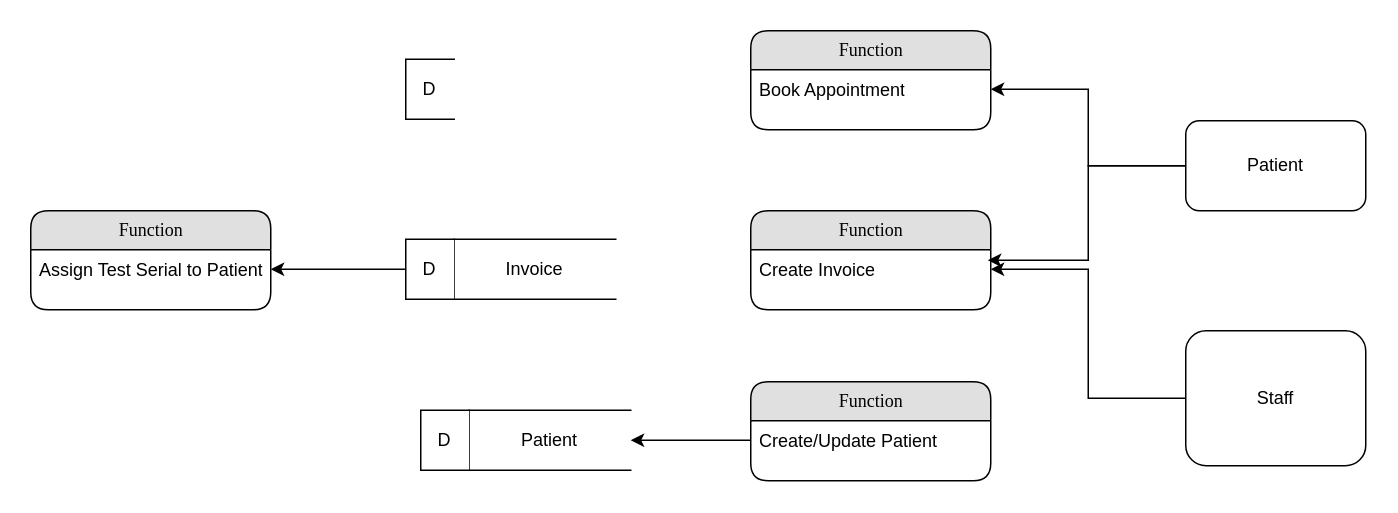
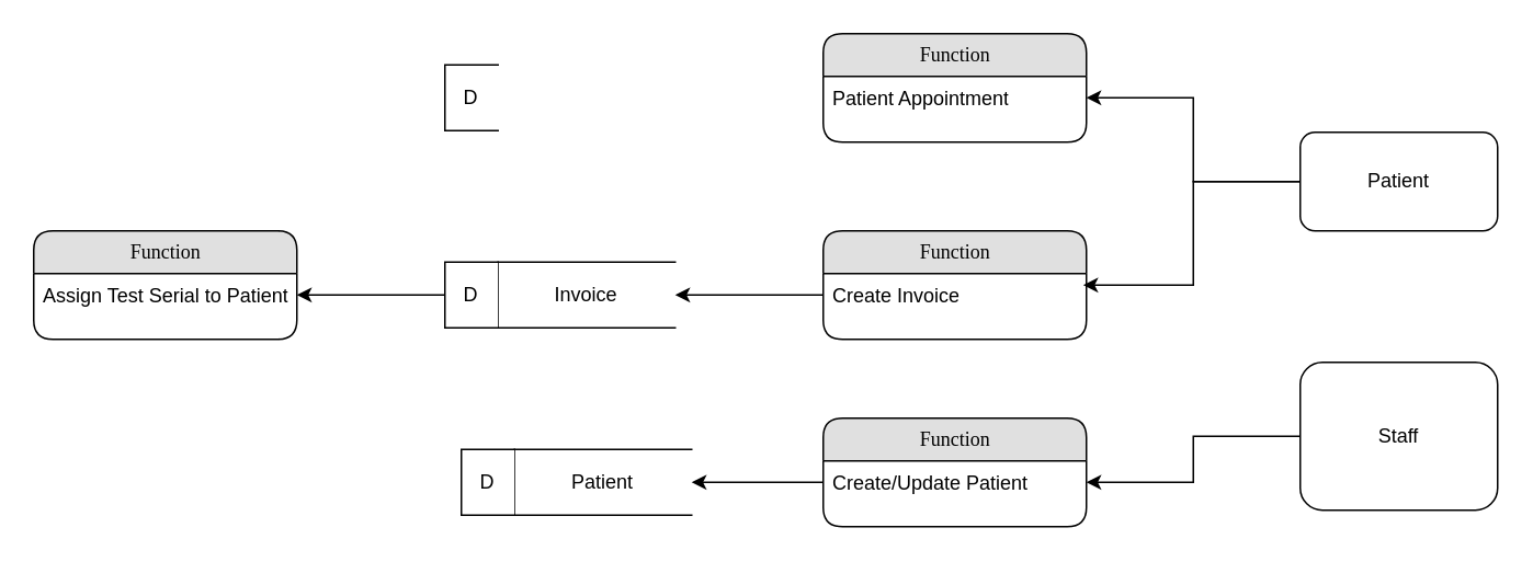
  <mxCell id="0" />
  <mxCell id="1" parent="0" />
  <mxCell id="2" value="Function" style="swimlane;html=1;fontStyle=0;childLayout=stackLayout;horizontal=1;startSize=26;fillColor=#e0e0e0;horizontalStack=0;resizeParent=1;resizeLast=0;collapsible=1;marginBottom=0;swimlaneFillColor=#ffffff;align=center;rounded=1;shadow=0;comic=0;labelBackgroundColor=none;strokeWidth=1;fontFamily=Verdana;fontSize=12" parent="1" vertex="1"><mxGeometry x="500" y="140" width="160" height="66" as="geometry" /></mxCell>
  <mxCell id="3" value="Create Invoice" style="text;html=1;strokeColor=none;fillColor=none;spacingLeft=4;spacingRight=4;whiteSpace=wrap;overflow=hidden;rotatable=0;points=[[0,0.5],[1,0.5]];portConstraint=eastwest;" parent="2" vertex="1"><mxGeometry y="26" width="160" height="26" as="geometry" /></mxCell>
- <mxCell id="5" style="edgeStyle=orthogonalEdgeStyle;rounded=0;orthogonalLoop=1;jettySize=auto;html=1;exitX=0;exitY=0.5;exitDx=0;exitDy=0;" edge="1" parent="1" source="6" target="3"><mxGeometry relative="1" as="geometry" /></mxCell>
+ <mxCell id="4" style="edgeStyle=orthogonalEdgeStyle;rounded=0;orthogonalLoop=1;jettySize=auto;html=1;exitX=0;exitY=0.5;exitDx=0;exitDy=0;" edge="1" parent="1" source="6" target="20"><mxGeometry relative="1" as="geometry" /></mxCell>
  <mxCell id="6" value="Staff" style="rounded=1;whiteSpace=wrap;html=1;" parent="1" vertex="1"><mxGeometry x="790" y="220" width="120" height="90" as="geometry" /></mxCell>
  <mxCell id="7" style="edgeStyle=orthogonalEdgeStyle;rounded=0;orthogonalLoop=1;jettySize=auto;html=1;exitX=0;exitY=0.5;exitDx=0;exitDy=0;entryX=1;entryY=0.5;entryDx=0;entryDy=0;" edge="1" parent="1" source="9" target="11"><mxGeometry relative="1" as="geometry" /></mxCell>
  <mxCell id="8" style="edgeStyle=orthogonalEdgeStyle;rounded=0;orthogonalLoop=1;jettySize=auto;html=1;exitX=0;exitY=0.5;exitDx=0;exitDy=0;entryX=0.988;entryY=0.269;entryDx=0;entryDy=0;entryPerimeter=0;" edge="1" parent="1" source="9" target="3"><mxGeometry relative="1" as="geometry" /></mxCell>
  <mxCell id="9" value="Patient" style="rounded=1;whiteSpace=wrap;html=1;" parent="1" vertex="1"><mxGeometry x="790" y="80" width="120" height="60" as="geometry" /></mxCell>
  <mxCell id="10" value="Function" style="swimlane;html=1;fontStyle=0;childLayout=stackLayout;horizontal=1;startSize=26;fillColor=#e0e0e0;horizontalStack=0;resizeParent=1;resizeLast=0;collapsible=1;marginBottom=0;swimlaneFillColor=#ffffff;align=center;rounded=1;shadow=0;comic=0;labelBackgroundColor=none;strokeWidth=1;fontFamily=Verdana;fontSize=12" parent="1" vertex="1"><mxGeometry x="500" width="160" height="66" as="geometry" y="20" /></mxCell>
- <mxCell id="11" value="Book Appointment" style="text;html=1;strokeColor=none;fillColor=none;spacingLeft=4;spacingRight=4;whiteSpace=wrap;overflow=hidden;rotatable=0;points=[[0,0.5],[1,0.5]];portConstraint=eastwest;" parent="10" vertex="1"><mxGeometry y="26" width="160" height="26" as="geometry" /></mxCell>
+ <mxCell id="11" value="Patient Appointment" style="text;html=1;strokeColor=none;fillColor=none;spacingLeft=4;spacingRight=4;whiteSpace=wrap;overflow=hidden;rotatable=0;points=[[0,0.5],[1,0.5]];portConstraint=eastwest;" parent="10" vertex="1"><mxGeometry y="26" width="160" height="26" as="geometry" /></mxCell>
  <mxCell id="12" value="" style="group" parent="1" vertex="1" connectable="0"><mxGeometry x="270" y="39" width="140" height="40" as="geometry" /></mxCell>
  <mxCell id="13" value="D" style="html=1;dashed=0;whiteSpace=wrap;shape=partialRectangle;right=0;" parent="12" vertex="1"><mxGeometry width="32.308" height="40" as="geometry" /></mxCell>
  <mxCell id="14" value="" style="group" vertex="1" connectable="0" parent="1"><mxGeometry x="270" y="159" width="140" height="40" as="geometry" /></mxCell>
  <mxCell id="15" value="Invoice" style="html=1;dashed=0;whiteSpace=wrap;shape=partialRectangle;right=0;" vertex="1" parent="14"><mxGeometry x="32.308" width="107.692" height="40" as="geometry" /></mxCell>
  <mxCell id="16" value="D" style="html=1;dashed=0;whiteSpace=wrap;shape=partialRectangle;right=0;" vertex="1" parent="14"><mxGeometry width="32.308" height="40" as="geometry" /></mxCell>
  <mxCell id="17" value="Function" style="swimlane;html=1;fontStyle=0;childLayout=stackLayout;horizontal=1;startSize=26;fillColor=#e0e0e0;horizontalStack=0;resizeParent=1;resizeLast=0;collapsible=1;marginBottom=0;swimlaneFillColor=#ffffff;align=center;rounded=1;shadow=0;comic=0;labelBackgroundColor=none;strokeWidth=1;fontFamily=Verdana;fontSize=12" vertex="1" parent="1"><mxGeometry x="20" y="140" width="160" height="66" as="geometry" /></mxCell>
  <mxCell id="18" value="Assign Test Serial to Patient" style="text;html=1;strokeColor=none;fillColor=none;spacingLeft=4;spacingRight=4;whiteSpace=wrap;overflow=hidden;rotatable=0;points=[[0,0.5],[1,0.5]];portConstraint=eastwest;" vertex="1" parent="17"><mxGeometry y="26" width="160" height="26" as="geometry" /></mxCell>
  <mxCell id="19" value="Function" style="swimlane;html=1;fontStyle=0;childLayout=stackLayout;horizontal=1;startSize=26;fillColor=#e0e0e0;horizontalStack=0;resizeParent=1;resizeLast=0;collapsible=1;marginBottom=0;swimlaneFillColor=#ffffff;align=center;rounded=1;shadow=0;comic=0;labelBackgroundColor=none;strokeWidth=1;fontFamily=Verdana;fontSize=12" vertex="1" parent="1"><mxGeometry x="500" y="254" width="160" height="66" as="geometry" /></mxCell>
  <mxCell id="20" value="Create/Update Patient" style="text;html=1;strokeColor=none;fillColor=none;spacingLeft=4;spacingRight=4;whiteSpace=wrap;overflow=hidden;rotatable=0;points=[[0,0.5],[1,0.5]];portConstraint=eastwest;" vertex="1" parent="19"><mxGeometry y="26" width="160" height="26" as="geometry" /></mxCell>
  <mxCell id="21" value="" style="group" vertex="1" connectable="0" parent="1"><mxGeometry x="280" y="273" width="140" height="40" as="geometry" /></mxCell>
  <mxCell id="22" value="Patient" style="html=1;dashed=0;whiteSpace=wrap;shape=partialRectangle;right=0;" vertex="1" parent="21"><mxGeometry x="32.308" width="107.692" height="40" as="geometry" /></mxCell>
  <mxCell id="23" value="D" style="html=1;dashed=0;whiteSpace=wrap;shape=partialRectangle;right=0;" vertex="1" parent="21"><mxGeometry width="32.308" height="40" as="geometry" /></mxCell>
  <mxCell id="24" style="edgeStyle=orthogonalEdgeStyle;rounded=0;orthogonalLoop=1;jettySize=auto;html=1;exitX=0;exitY=0.5;exitDx=0;exitDy=0;" edge="1" parent="1" source="20" target="22"><mxGeometry relative="1" as="geometry" /></mxCell>
+ <mxCell id="25" style="edgeStyle=orthogonalEdgeStyle;rounded=0;orthogonalLoop=1;jettySize=auto;html=1;exitX=0;exitY=0.5;exitDx=0;exitDy=0;" edge="1" parent="1" source="3" target="15"><mxGeometry relative="1" as="geometry" /></mxCell>
  <mxCell id="26" style="edgeStyle=orthogonalEdgeStyle;rounded=0;orthogonalLoop=1;jettySize=auto;html=1;exitX=0;exitY=0.5;exitDx=0;exitDy=0;" edge="1" parent="1" source="16" target="18"><mxGeometry relative="1" as="geometry" /></mxCell>
